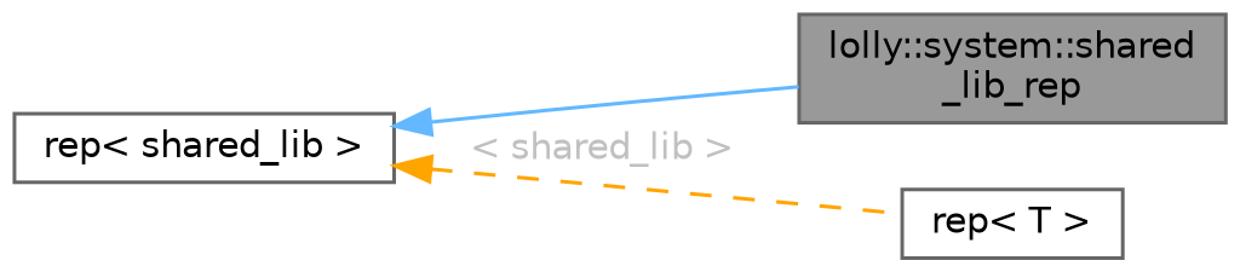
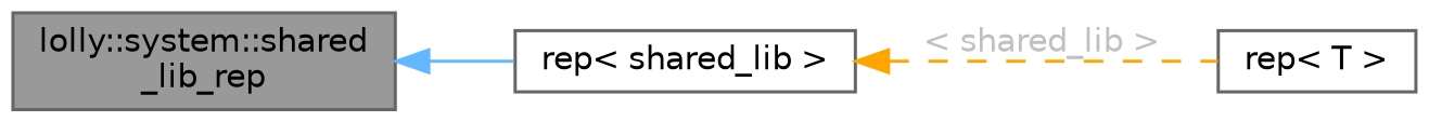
  digraph {
    rankdir=LR
    node [color=gray40 fillcolor=white fontname=Helvetica fontsize=10 shape=box style=filled]
    edge [dir=back fontname=Helvetica fontsize=10 labelfontname=Helvetica labelfontsize=10]
    n1 [fillcolor=grey60 fontcolor=black height=0.2 label="lolly::system::shared\l_lib_rep" width=0.4]
    n2 [height=0.2 label="rep\< shared_lib \>" width=0.4]
    n3 [height=0.2 label="rep\< T \>" width=0.4]
-   n2 -> n1 [color=steelblue1 style=solid]
+   n1 -> n2 [color=steelblue1 style=solid]
    n2 -> n3 [color=orange fontcolor=grey label=" \< shared_lib \>" style=dashed]
  }
